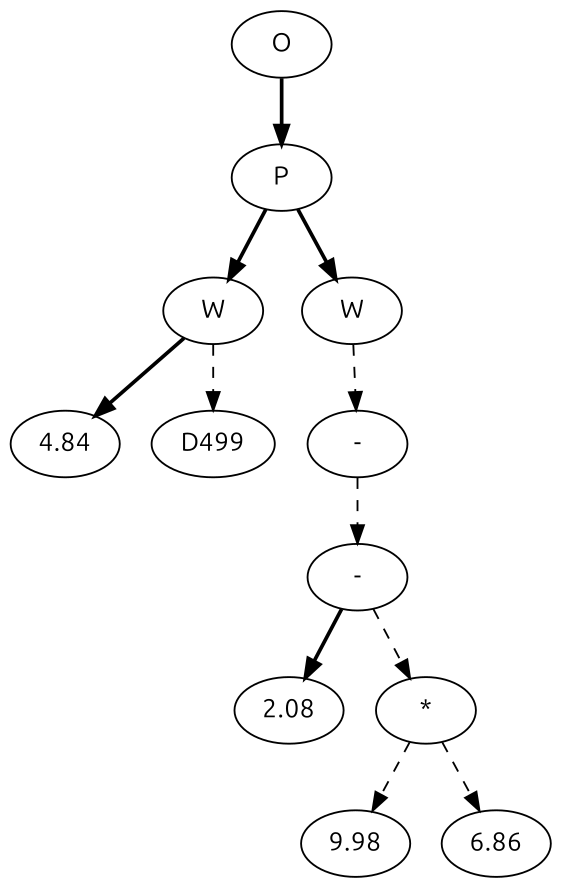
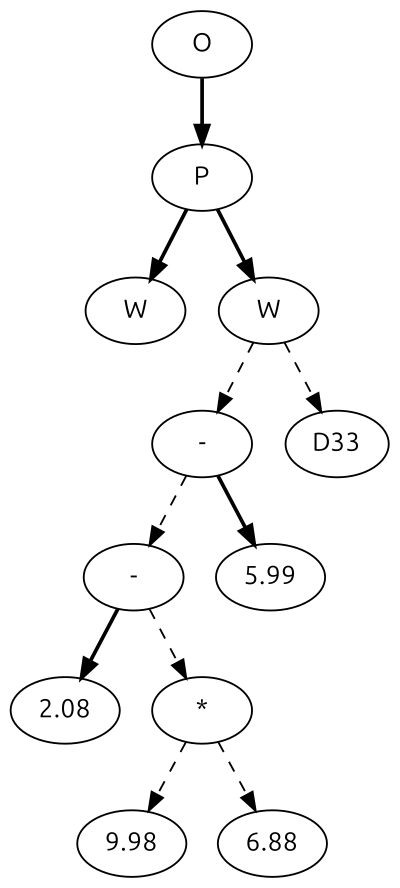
  digraph {
    fontname=Ubuntu
    node [fontname=Ubuntu]
    edge [fontname=Ubuntu style=dashed]
    n1 [label=O]
    n2 [label=P]
    n3 [label=W]
    n4 [label=W]
-   n5 [label=4.84]
-   n6 [label=D499]
    n7 [label="-"]
+   n8 [label=D33]
    n9 [label="-"]
+   n10 [label=5.99]
    n11 [label=2.08]
    n12 [label="*"]
    n13 [label=9.98]
-   n14 [label=6.86]
+   n14 [label=6.88]
    n1 -> n2 [style=bold]
    n2 -> n3 [style=bold]
    n2 -> n4 [style=bold]
-   n3 -> n5 [style=bold]
-   n3 -> n6
    n4 -> n7
+   n4 -> n8
    n7 -> n9
+   n7 -> n10 [style=bold]
    n9 -> n11 [style=bold]
    n9 -> n12
    n12 -> n13
    n12 -> n14
  }
